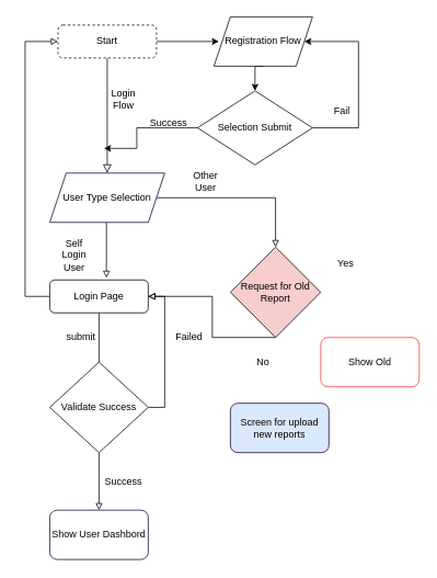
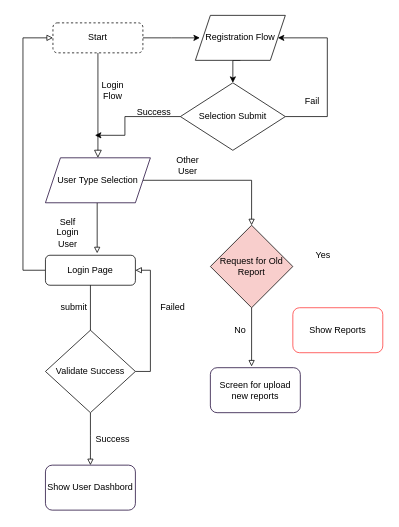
  <mxCell id="0" />
  <mxCell id="1" parent="0" />
  <mxCell id="2" value="" style="rounded=0;html=1;jettySize=auto;orthogonalLoop=1;fontSize=11;endArrow=block;endFill=0;endSize=8;strokeWidth=1;shadow=0;labelBackgroundColor=none;edgeStyle=orthogonalEdgeStyle;" parent="1" source="4" target="15" edge="1"><mxGeometry relative="1" as="geometry"><mxPoint x="210" y="230" as="targetPoint" /><Array as="points"><mxPoint x="130" y="200" /><mxPoint x="130" y="200" /></Array></mxGeometry></mxCell>
  <mxCell id="3" style="edgeStyle=orthogonalEdgeStyle;rounded=0;orthogonalLoop=1;jettySize=auto;html=1;exitX=1;exitY=0.5;exitDx=0;exitDy=0;" edge="1" parent="1" source="4"><mxGeometry relative="1" as="geometry"><mxPoint x="266" y="50" as="targetPoint" /></mxGeometry></mxCell>
  <mxCell id="4" value="Start" style="rounded=1;whiteSpace=wrap;html=1;fontSize=12;glass=0;strokeWidth=1;shadow=0;dashed=1;" parent="1" vertex="1"><mxGeometry x="70" y="30" width="120" height="40" as="geometry" /></mxCell>
  <mxCell id="5" style="edgeStyle=elbowEdgeStyle;rounded=0;orthogonalLoop=1;jettySize=auto;html=1;endArrow=block;endFill=0;exitX=0;exitY=0.5;exitDx=0;exitDy=0;entryX=0;entryY=0.5;entryDx=0;entryDy=0;" parent="1" source="7" target="4" edge="1"><mxGeometry relative="1" as="geometry"><mxPoint x="20" y="140" as="targetPoint" /><Array as="points"><mxPoint x="30" y="340" /><mxPoint x="40" y="350" /><mxPoint x="50" y="380" /><mxPoint x="40" y="410" /><mxPoint x="50" y="360" /><mxPoint x="50" y="430" /><mxPoint x="40" y="400" /><mxPoint x="105" y="420" /><mxPoint x="20" y="430" /><mxPoint x="20" y="470" /><mxPoint x="105" y="450" /><mxPoint x="105" y="430" /><mxPoint x="100" y="450" /></Array></mxGeometry></mxCell>
  <mxCell id="6" style="edgeStyle=elbowEdgeStyle;rounded=0;orthogonalLoop=1;jettySize=auto;html=1;exitX=1;exitY=0.5;exitDx=0;exitDy=0;entryX=0;entryY=0.5;entryDx=0;entryDy=0;endArrow=block;endFill=0;" parent="1" source="7" target="21" edge="1"><mxGeometry relative="1" as="geometry"><Array as="points"><mxPoint x="120" y="440" /></Array></mxGeometry></mxCell>
  <mxCell id="7" value="Login Page" style="rounded=1;whiteSpace=wrap;html=1;fontSize=12;glass=0;strokeWidth=1;shadow=0;" parent="1" vertex="1"><mxGeometry x="60" y="340" width="120" height="40" as="geometry" /></mxCell>
- <mxCell id="8" style="edgeStyle=elbowEdgeStyle;rounded=0;orthogonalLoop=1;jettySize=auto;html=1;exitX=0.5;exitY=1;exitDx=0;exitDy=0;endArrow=block;endFill=0;" parent="1" source="9" target="7" edge="1"><mxGeometry relative="1" as="geometry" /></mxCell>
+ <mxCell id="8" style="edgeStyle=elbowEdgeStyle;rounded=0;orthogonalLoop=1;jettySize=auto;html=1;exitX=0.5;exitY=1;exitDx=0;exitDy=0;entryX=0.465;entryY=-0.027;entryDx=0;entryDy=0;entryPerimeter=0;endArrow=block;endFill=0;" parent="1" source="9" target="12" edge="1"><mxGeometry relative="1" as="geometry" /></mxCell>
  <mxCell id="9" value="Request for Old Report" style="rhombus;whiteSpace=wrap;html=1;fillColor=#f8cecc;" parent="1" vertex="1"><mxGeometry x="280" y="300" width="110" height="110" as="geometry" /></mxCell>
- <mxCell id="10" value="Show Old" style="rounded=1;whiteSpace=wrap;html=1;strokeColor=#FF3333;" parent="1" vertex="1"><mxGeometry x="390" y="410" width="120" height="60" as="geometry" /></mxCell>
- <mxCell id="11" value="Yes" style="text;html=1;align=center;verticalAlign=middle;resizable=0;points=[];autosize=1;strokeColor=none;" parent="1" vertex="1"><mxGeometry x="400" y="310" width="40" height="20" as="geometry" /></mxCell>
- <mxCell id="12" value="Screen for upload new reports&lt;br&gt;" style="rounded=1;whiteSpace=wrap;html=1;strokeColor=#190033;fillColor=#dae8fc;" parent="1" vertex="1"><mxGeometry x="280" y="490" width="120" height="60" as="geometry" /></mxCell>
+ <mxCell id="10" value="Show Reports" style="rounded=1;whiteSpace=wrap;html=1;strokeColor=#FF3333;" parent="1" vertex="1"><mxGeometry x="390" y="410" width="120" height="60" as="geometry" /></mxCell>
+ <mxCell id="11" value="Yes" style="text;html=1;align=center;verticalAlign=middle;resizable=0;points=[];autosize=1;strokeColor=none;" parent="1" vertex="1"><mxGeometry x="410" y="330" width="40" height="20" as="geometry" /></mxCell>
+ <mxCell id="12" value="Screen for upload new reports&lt;br&gt;" style="rounded=1;whiteSpace=wrap;html=1;strokeColor=#190033;" parent="1" vertex="1"><mxGeometry x="280" y="490" width="120" height="60" as="geometry" /></mxCell>
  <mxCell id="13" style="edgeStyle=elbowEdgeStyle;rounded=0;orthogonalLoop=1;jettySize=auto;html=1;exitX=1;exitY=0.5;exitDx=0;exitDy=0;endArrow=block;endFill=0;entryX=0.5;entryY=0;entryDx=0;entryDy=0;" parent="1" source="15" target="9" edge="1"><mxGeometry relative="1" as="geometry"><mxPoint x="350" y="300" as="targetPoint" /><Array as="points"><mxPoint x="335" y="280" /><mxPoint x="350" y="270" /></Array></mxGeometry></mxCell>
  <mxCell id="14" style="edgeStyle=elbowEdgeStyle;rounded=0;orthogonalLoop=1;jettySize=auto;html=1;entryX=0.574;entryY=-0.066;entryDx=0;entryDy=0;entryPerimeter=0;endArrow=block;endFill=0;" parent="1" source="15" target="7" edge="1"><mxGeometry relative="1" as="geometry"><Array as="points"><mxPoint x="129" y="300" /></Array></mxGeometry></mxCell>
  <mxCell id="15" value="User Type Selection&lt;br&gt;" style="shape=parallelogram;perimeter=parallelogramPerimeter;whiteSpace=wrap;html=1;fixedSize=1;strokeColor=#190033;" parent="1" vertex="1"><mxGeometry x="60" y="210" width="140" height="60" as="geometry" /></mxCell>
  <mxCell id="16" value="Other User" style="text;html=1;strokeColor=none;fillColor=none;align=center;verticalAlign=middle;whiteSpace=wrap;rounded=0;" parent="1" vertex="1"><mxGeometry x="220" y="210" width="60" height="20" as="geometry" /></mxCell>
  <mxCell id="17" value="Self Login User&lt;br&gt;" style="text;html=1;strokeColor=none;fillColor=none;align=center;verticalAlign=middle;whiteSpace=wrap;rounded=0;" parent="1" vertex="1"><mxGeometry x="70" y="300" width="40" height="20" as="geometry" /></mxCell>
  <mxCell id="18" value="No&lt;br&gt;" style="text;html=1;strokeColor=none;fillColor=none;align=center;verticalAlign=middle;whiteSpace=wrap;rounded=0;" parent="1" vertex="1"><mxGeometry x="300" y="430" width="40" height="20" as="geometry" /></mxCell>
  <mxCell id="19" style="edgeStyle=elbowEdgeStyle;rounded=0;orthogonalLoop=1;jettySize=auto;html=1;exitX=1;exitY=0.5;exitDx=0;exitDy=0;endArrow=block;endFill=0;entryX=1;entryY=0.5;entryDx=0;entryDy=0;" parent="1" source="21" target="7" edge="1"><mxGeometry relative="1" as="geometry"><mxPoint x="130" y="320" as="targetPoint" /><Array as="points"><mxPoint x="200" y="370" /><mxPoint x="200" y="500" /><mxPoint x="350" y="320" /></Array></mxGeometry></mxCell>
  <mxCell id="20" style="edgeStyle=elbowEdgeStyle;rounded=0;orthogonalLoop=1;jettySize=auto;html=1;exitX=0.5;exitY=1;exitDx=0;exitDy=0;endArrow=block;endFill=0;" parent="1" source="21" target="22" edge="1"><mxGeometry relative="1" as="geometry"><mxPoint x="480" y="404.931" as="targetPoint" /><Array as="points"><mxPoint x="120" y="580" /></Array></mxGeometry></mxCell>
  <mxCell id="21" value="Validate Success&lt;br&gt;" style="rhombus;whiteSpace=wrap;html=1;" parent="1" vertex="1"><mxGeometry x="60" y="440" width="120" height="110" as="geometry" /></mxCell>
  <mxCell id="22" value="Show User Dashbord" style="rounded=1;whiteSpace=wrap;html=1;strokeColor=#190033;" parent="1" vertex="1"><mxGeometry x="60" y="620.001" width="120" height="60" as="geometry" /></mxCell>
  <mxCell id="23" value="submit&amp;nbsp;" style="text;html=1;strokeColor=none;fillColor=none;align=center;verticalAlign=middle;whiteSpace=wrap;rounded=0;" parent="1" vertex="1"><mxGeometry x="80" y="400" width="40" height="20" as="geometry" /></mxCell>
  <mxCell id="24" value="Success" style="text;html=1;strokeColor=none;fillColor=none;align=center;verticalAlign=middle;whiteSpace=wrap;rounded=0;" parent="1" vertex="1"><mxGeometry x="130" y="570" width="40" height="30" as="geometry" /></mxCell>
  <mxCell id="25" value="Failed" style="text;html=1;strokeColor=none;fillColor=none;align=center;verticalAlign=middle;whiteSpace=wrap;rounded=0;" parent="1" vertex="1"><mxGeometry x="210" y="400" width="40" height="20" as="geometry" /></mxCell>
  <mxCell id="26" value="Login Flow&lt;br&gt;" style="text;html=1;strokeColor=none;fillColor=none;align=center;verticalAlign=middle;whiteSpace=wrap;rounded=0;" vertex="1" parent="1"><mxGeometry x="130" y="110" width="40" height="20" as="geometry" /></mxCell>
  <mxCell id="27" style="edgeStyle=orthogonalEdgeStyle;rounded=0;orthogonalLoop=1;jettySize=auto;html=1;exitX=0.5;exitY=1;exitDx=0;exitDy=0;entryX=0.5;entryY=0;entryDx=0;entryDy=0;" edge="1" parent="1" source="28" target="31"><mxGeometry relative="1" as="geometry" /></mxCell>
  <mxCell id="28" value="Registration Flow" style="shape=parallelogram;perimeter=parallelogramPerimeter;whiteSpace=wrap;html=1;fixedSize=1;" vertex="1" parent="1"><mxGeometry x="260" y="20" width="120" height="60" as="geometry" /></mxCell>
  <mxCell id="29" style="edgeStyle=orthogonalEdgeStyle;rounded=0;orthogonalLoop=1;jettySize=auto;html=1;exitX=0;exitY=0.5;exitDx=0;exitDy=0;" edge="1" parent="1" source="31"><mxGeometry relative="1" as="geometry"><mxPoint x="126" y="180" as="targetPoint" /><Array as="points"><mxPoint x="166" y="155" /><mxPoint x="166" y="180" /></Array></mxGeometry></mxCell>
  <mxCell id="30" style="edgeStyle=orthogonalEdgeStyle;rounded=0;orthogonalLoop=1;jettySize=auto;html=1;entryX=1;entryY=0.5;entryDx=0;entryDy=0;" edge="1" parent="1" source="31" target="28"><mxGeometry relative="1" as="geometry"><mxPoint x="406" y="50" as="targetPoint" /><Array as="points"><mxPoint x="436" y="155" /><mxPoint x="436" y="50" /></Array></mxGeometry></mxCell>
  <mxCell id="31" value="Selection Submit&lt;br&gt;" style="rhombus;whiteSpace=wrap;html=1;" vertex="1" parent="1"><mxGeometry x="240" y="110" width="140" height="90" as="geometry" /></mxCell>
  <mxCell id="32" value="Success&lt;br&gt;" style="text;html=1;strokeColor=none;fillColor=none;align=center;verticalAlign=middle;whiteSpace=wrap;rounded=0;" vertex="1" parent="1"><mxGeometry x="160" y="140" width="90" height="20" as="geometry" /></mxCell>
  <mxCell id="33" value="Fail" style="text;html=1;strokeColor=none;fillColor=none;align=center;verticalAlign=middle;whiteSpace=wrap;rounded=0;" vertex="1" parent="1"><mxGeometry x="396" y="120" width="40" height="30" as="geometry" /></mxCell>
